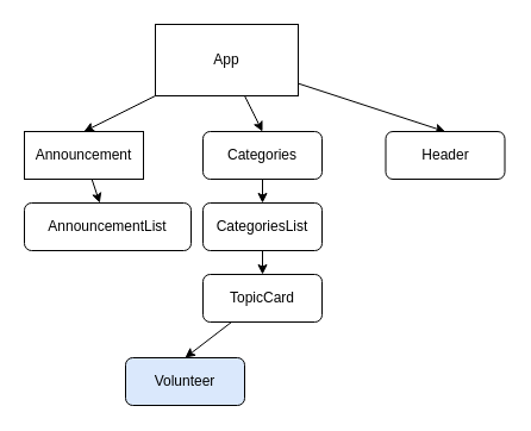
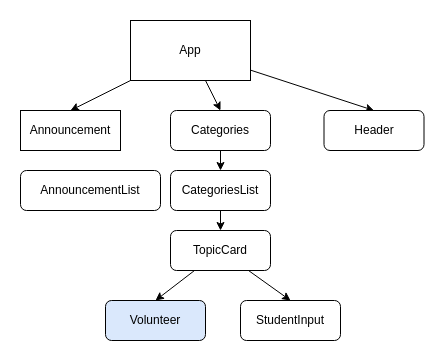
  <mxCell id="0" />
  <mxCell id="1" parent="0" />
  <mxCell id="2" style="edgeStyle=none;html=1;entryX=0.5;entryY=0;entryDx=0;entryDy=0;" parent="1" source="5" target="7" edge="1"><mxGeometry relative="1" as="geometry" /></mxCell>
  <mxCell id="3" style="edgeStyle=none;html=1;entryX=0.5;entryY=0;entryDx=0;entryDy=0;" parent="1" source="5" target="15" edge="1"><mxGeometry relative="1" as="geometry" /></mxCell>
  <mxCell id="4" style="edgeStyle=none;html=1;entryX=0.5;entryY=0;entryDx=0;entryDy=0;" parent="1" source="5" target="9" edge="1"><mxGeometry relative="1" as="geometry" /></mxCell>
  <mxCell id="5" value="App" style="rounded=0;whiteSpace=wrap;html=1;" parent="1" vertex="1"><mxGeometry x="130" y="20" width="120" height="60" as="geometry" /></mxCell>
- <mxCell id="6" style="edgeStyle=none;html=1;" edge="1" parent="1" source="7" target="18"><mxGeometry relative="1" as="geometry" /></mxCell>
  <mxCell id="7" value="Announcement" style="whiteSpace=wrap;html=1;rounded=0;" parent="1" vertex="1"><mxGeometry x="20" y="110" width="100" height="40" as="geometry" /></mxCell>
  <mxCell id="8" style="edgeStyle=none;html=1;entryX=0.5;entryY=0;entryDx=0;entryDy=0;" parent="1" source="9" target="11" edge="1"><mxGeometry relative="1" as="geometry" /></mxCell>
  <mxCell id="9" value="Categories" style="rounded=1;whiteSpace=wrap;html=1;" parent="1" vertex="1"><mxGeometry x="170" y="110" width="100" height="40" as="geometry" /></mxCell>
  <mxCell id="10" style="edgeStyle=none;html=1;exitX=0.5;exitY=1;exitDx=0;exitDy=0;entryX=0.5;entryY=0;entryDx=0;entryDy=0;" parent="1" source="11" target="14" edge="1"><mxGeometry relative="1" as="geometry" /></mxCell>
  <mxCell id="11" value="CategoriesList" style="rounded=1;whiteSpace=wrap;html=1;" parent="1" vertex="1"><mxGeometry x="170" y="170" width="100" height="40" as="geometry" /></mxCell>
+ <mxCell id="12" style="edgeStyle=none;html=1;entryX=0.5;entryY=0;entryDx=0;entryDy=0;" parent="1" source="14" target="16" edge="1"><mxGeometry relative="1" as="geometry" /></mxCell>
  <mxCell id="13" style="edgeStyle=none;html=1;entryX=0.5;entryY=0;entryDx=0;entryDy=0;" parent="1" source="14" target="17" edge="1"><mxGeometry relative="1" as="geometry" /></mxCell>
  <mxCell id="14" value="TopicCard" style="rounded=1;whiteSpace=wrap;html=1;" parent="1" vertex="1"><mxGeometry x="170" y="230" width="100" height="40" as="geometry" /></mxCell>
  <mxCell id="15" value="Header" style="rounded=1;whiteSpace=wrap;html=1;" parent="1" vertex="1"><mxGeometry x="323.5" y="110" width="100" height="40" as="geometry" /></mxCell>
+ <mxCell id="16" value="StudentInput" style="rounded=1;whiteSpace=wrap;html=1;" parent="1" vertex="1"><mxGeometry x="240" y="300" width="100" height="40" as="geometry" /></mxCell>
  <mxCell id="17" value="Volunteer" style="rounded=1;whiteSpace=wrap;html=1;fillColor=#dae8fc;" parent="1" vertex="1"><mxGeometry x="105" y="300" width="100" height="40" as="geometry" /></mxCell>
  <mxCell id="18" value="AnnouncementList" style="rounded=1;whiteSpace=wrap;html=1;" vertex="1" parent="1"><mxGeometry x="20" y="170" width="140" height="40" as="geometry" /></mxCell>
